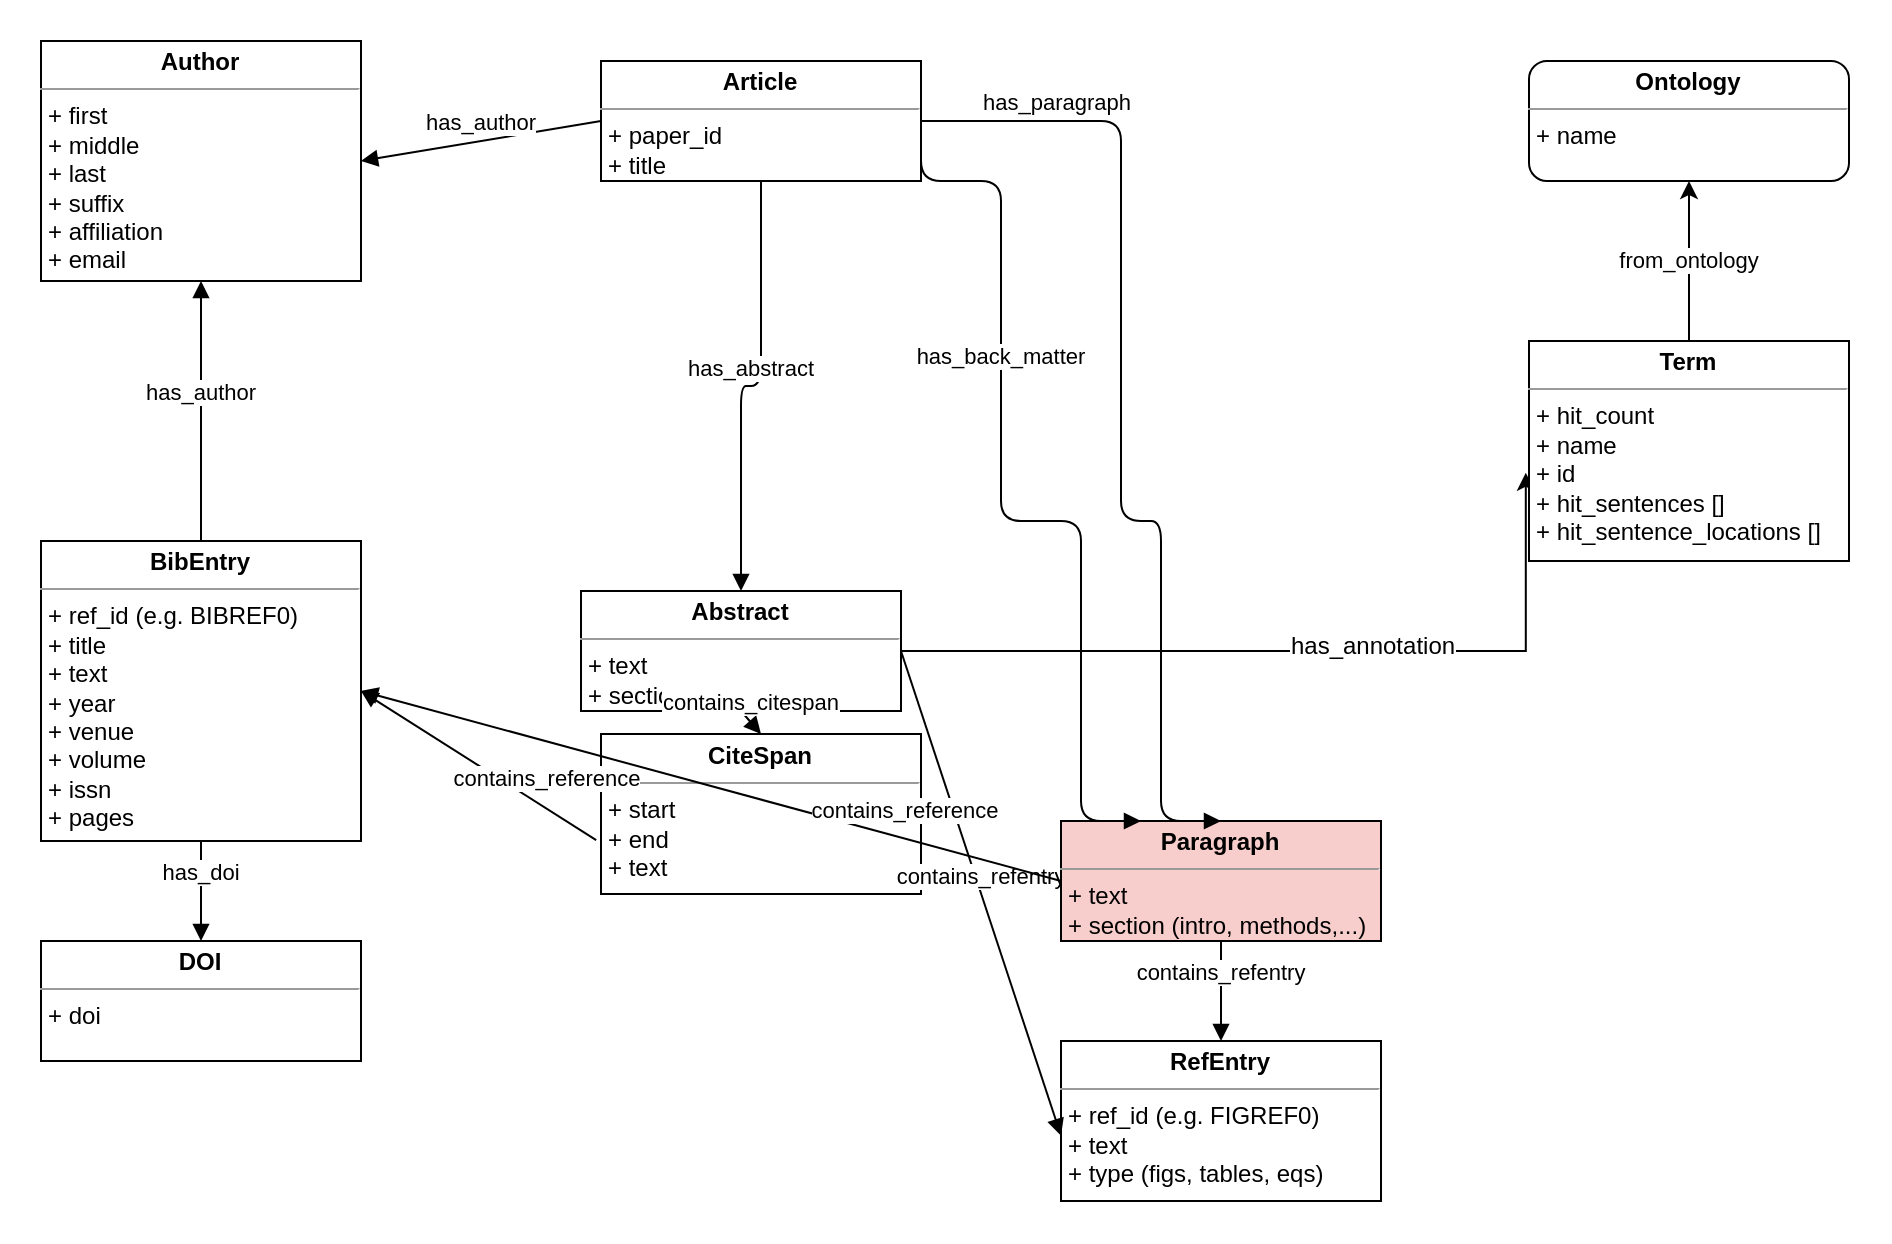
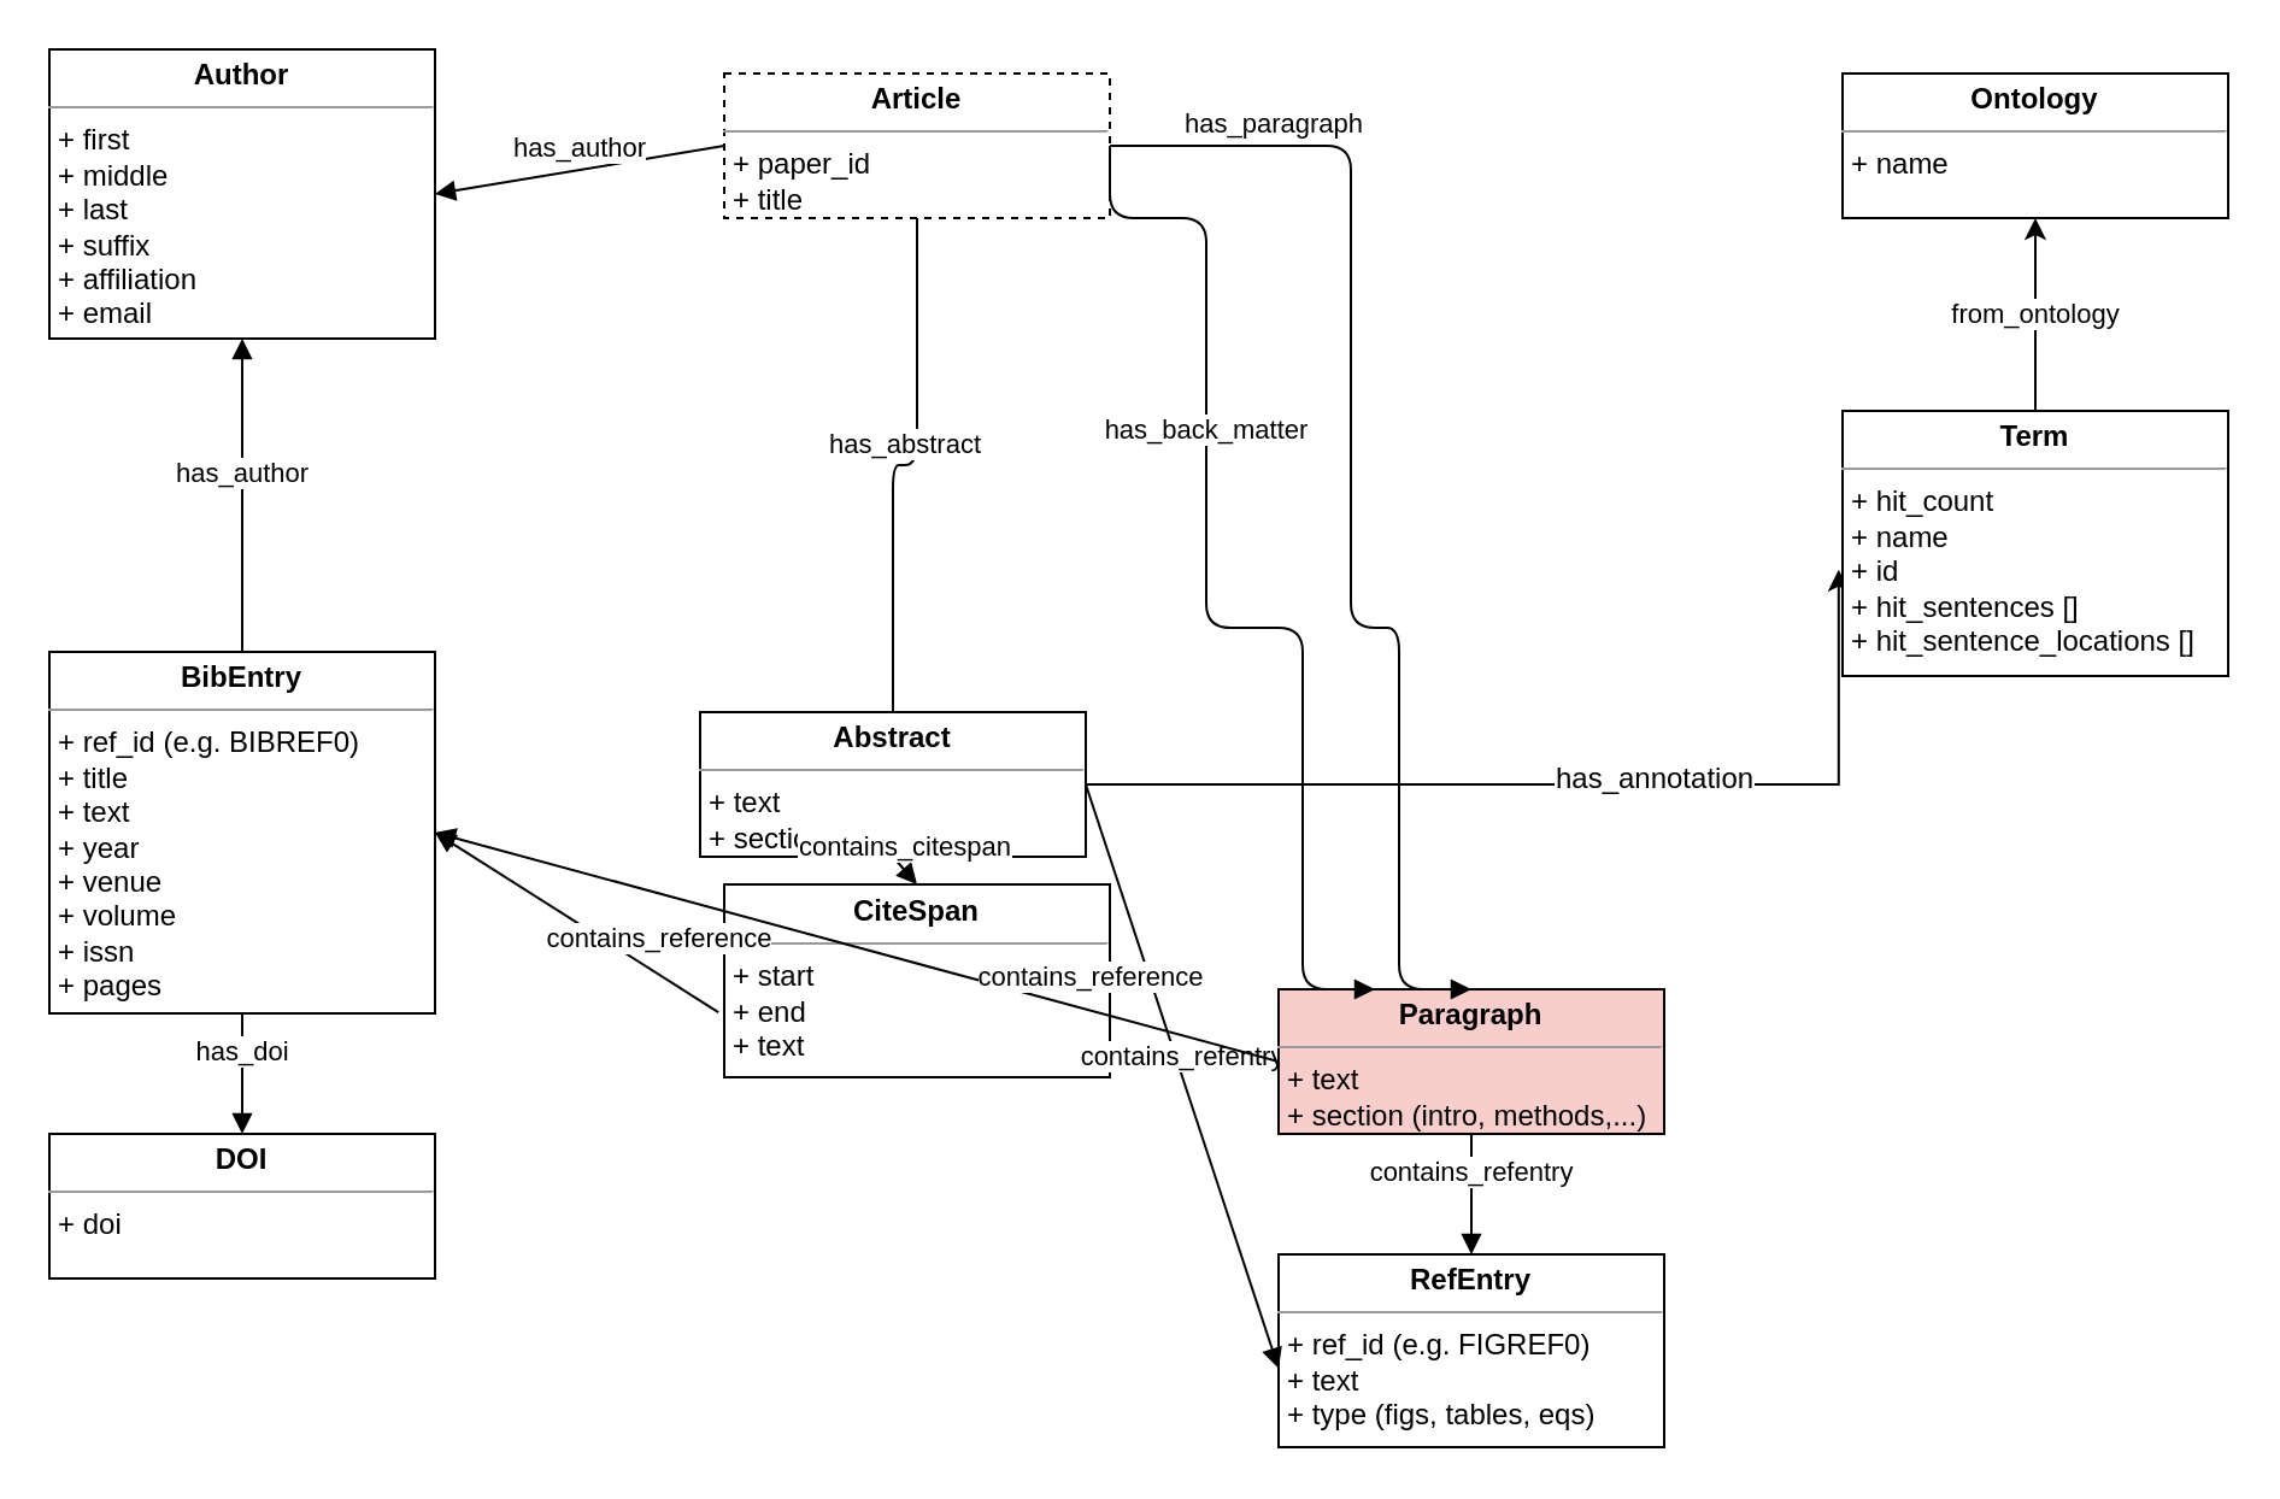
  <mxCell id="0" />
  <mxCell id="1" parent="0" />
- <mxCell id="2" value="&lt;p style=&quot;margin: 0px ; margin-top: 4px ; text-align: center&quot;&gt;&lt;b&gt;Article&lt;/b&gt;&lt;/p&gt;&lt;hr size=&quot;1&quot;&gt;&lt;p style=&quot;margin: 0px ; margin-left: 4px&quot;&gt;+ paper_id&lt;br&gt;&lt;/p&gt;&lt;p style=&quot;margin: 0px ; margin-left: 4px&quot;&gt;+ title&lt;br&gt;&lt;/p&gt;" style="verticalAlign=top;align=left;overflow=fill;fontSize=12;fontFamily=Helvetica;html=1;" parent="1" vertex="1"><mxGeometry x="300" y="30" width="160" height="60" as="geometry" /></mxCell>
+ <mxCell id="2" value="&lt;p style=&quot;margin: 0px ; margin-top: 4px ; text-align: center&quot;&gt;&lt;b&gt;Article&lt;/b&gt;&lt;/p&gt;&lt;hr size=&quot;1&quot;&gt;&lt;p style=&quot;margin: 0px ; margin-left: 4px&quot;&gt;+ paper_id&lt;br&gt;&lt;/p&gt;&lt;p style=&quot;margin: 0px ; margin-left: 4px&quot;&gt;+ title&lt;br&gt;&lt;/p&gt;" style="verticalAlign=top;align=left;overflow=fill;fontSize=12;fontFamily=Helvetica;html=1;dashed=1;" parent="1" vertex="1"><mxGeometry x="300" y="30" width="160" height="60" as="geometry" /></mxCell>
  <mxCell id="3" value="&lt;p style=&quot;margin: 0px ; margin-top: 4px ; text-align: center&quot;&gt;&lt;b&gt;Author&lt;/b&gt;&lt;/p&gt;&lt;hr size=&quot;1&quot;&gt;&lt;p style=&quot;margin: 0px ; margin-left: 4px&quot;&gt;+ first&lt;/p&gt;&lt;p style=&quot;margin: 0px ; margin-left: 4px&quot;&gt;+&amp;nbsp;middle&lt;/p&gt;&lt;p style=&quot;margin: 0px ; margin-left: 4px&quot;&gt;+&amp;nbsp;last&lt;/p&gt;&lt;p style=&quot;margin: 0px ; margin-left: 4px&quot;&gt;+&amp;nbsp;suffix&lt;/p&gt;&lt;p style=&quot;margin: 0px ; margin-left: 4px&quot;&gt;+&amp;nbsp;affiliation&lt;/p&gt;&lt;p style=&quot;margin: 0px ; margin-left: 4px&quot;&gt;+&amp;nbsp;email&lt;/p&gt;" style="verticalAlign=top;align=left;overflow=fill;fontSize=12;fontFamily=Helvetica;html=1;" parent="1" vertex="1"><mxGeometry x="20" y="20" width="160" height="120" as="geometry" /></mxCell>
  <mxCell id="4" value="has_author" style="html=1;verticalAlign=bottom;endArrow=block;entryX=1;entryY=0.5;entryDx=0;entryDy=0;exitX=0;exitY=0.5;exitDx=0;exitDy=0;" parent="1" source="2" target="3" edge="1"><mxGeometry width="80" relative="1" as="geometry"><mxPoint x="120" y="170" as="sourcePoint" /><mxPoint x="210" y="70" as="targetPoint" /></mxGeometry></mxCell>
  <mxCell id="5" value="" style="edgeStyle=orthogonalEdgeStyle;rounded=0;orthogonalLoop=1;jettySize=auto;html=1;entryX=-0.01;entryY=0.599;entryDx=0;entryDy=0;entryPerimeter=0;" edge="1" parent="1" source="7" target="25"><mxGeometry relative="1" as="geometry"><mxPoint x="700" y="330" as="targetPoint" /></mxGeometry></mxCell>
  <mxCell id="6" value="has_annotation" style="text;html=1;resizable=0;points=[];align=center;verticalAlign=middle;labelBackgroundColor=#ffffff;" vertex="1" connectable="0" parent="5"><mxGeometry x="0.172" y="3" relative="1" as="geometry"><mxPoint as="offset" /></mxGeometry></mxCell>
  <mxCell id="7" value="&lt;p style=&quot;margin: 4px 0px 0px ; text-align: center&quot;&gt;&lt;b&gt;Abstract&lt;/b&gt;&lt;br&gt;&lt;/p&gt;&lt;hr size=&quot;1&quot;&gt;&lt;p style=&quot;margin: 0px 0px 0px 4px&quot;&gt;+ text&lt;/p&gt;&lt;p style=&quot;margin: 0px 0px 0px 4px&quot;&gt;+&amp;nbsp;section&lt;/p&gt;" style="verticalAlign=top;align=left;overflow=fill;fontSize=12;fontFamily=Helvetica;html=1;" parent="1" vertex="1"><mxGeometry x="290" y="295" width="160" height="60" as="geometry" /></mxCell>
  <mxCell id="8" value="&lt;p style=&quot;margin: 4px 0px 0px ; text-align: center&quot;&gt;&lt;b&gt;CiteSpan&lt;/b&gt;&lt;br&gt;&lt;/p&gt;&lt;hr size=&quot;1&quot;&gt;&lt;p style=&quot;margin: 0px 0px 0px 4px&quot;&gt;+ start&lt;/p&gt;&lt;p style=&quot;margin: 0px 0px 0px 4px&quot;&gt;+ end&lt;/p&gt;&lt;p style=&quot;margin: 0px 0px 0px 4px&quot;&gt;+ text&lt;/p&gt;&lt;p style=&quot;margin: 0px 0px 0px 4px&quot;&gt;&lt;br&gt;&lt;/p&gt;" style="verticalAlign=top;align=left;overflow=fill;fontSize=12;fontFamily=Helvetica;html=1;" parent="1" vertex="1"><mxGeometry x="300" y="366.5" width="160" height="80" as="geometry" /></mxCell>
- <mxCell id="9" value="has_abstract" style="html=1;verticalAlign=bottom;endArrow=block;entryX=0.5;entryY=0;entryDx=0;entryDy=0;exitX=0.5;exitY=1;exitDx=0;exitDy=0;edgeStyle=orthogonalEdgeStyle;" parent="1" source="2" target="7" edge="1"><mxGeometry width="80" relative="1" as="geometry"><mxPoint x="127" y="173" as="sourcePoint" /><mxPoint x="290" y="230" as="targetPoint" /></mxGeometry></mxCell>
+ <mxCell id="9" value="has_abstract" style="html=1;verticalAlign=bottom;endArrow=none;entryX=0.5;entryY=0;entryDx=0;entryDy=0;exitX=0.5;exitY=1;exitDx=0;exitDy=0;edgeStyle=orthogonalEdgeStyle;" parent="1" source="2" target="7" edge="1"><mxGeometry width="80" relative="1" as="geometry"><mxPoint x="127" y="173" as="sourcePoint" /><mxPoint x="290" y="230" as="targetPoint" /></mxGeometry></mxCell>
  <mxCell id="10" value="contains_citespan" style="html=1;verticalAlign=bottom;endArrow=block;entryX=0.5;entryY=0;entryDx=0;entryDy=0;exitX=0.5;exitY=1;exitDx=0;exitDy=0;" parent="1" source="7" target="8" edge="1"><mxGeometry x="-0.098" width="80" relative="1" as="geometry"><mxPoint x="550" y="306.5" as="sourcePoint" /><mxPoint x="450" y="386.5" as="targetPoint" /><mxPoint as="offset" /></mxGeometry></mxCell>
  <mxCell id="11" value="&lt;p style=&quot;margin: 4px 0px 0px ; text-align: center&quot;&gt;&lt;b&gt;BibEntry&lt;/b&gt;&lt;br&gt;&lt;/p&gt;&lt;hr size=&quot;1&quot;&gt;&lt;p style=&quot;margin: 0px 0px 0px 4px&quot;&gt;+ ref_id (e.g. BIBREF0)&lt;/p&gt;&lt;p style=&quot;margin: 0px 0px 0px 4px&quot;&gt;+ title&lt;/p&gt;&lt;p style=&quot;margin: 0px 0px 0px 4px&quot;&gt;+ text&lt;/p&gt;&lt;p style=&quot;margin: 0px 0px 0px 4px&quot;&gt;+&amp;nbsp;year&lt;/p&gt;&lt;p style=&quot;margin: 0px 0px 0px 4px&quot;&gt;+&amp;nbsp;venue&lt;/p&gt;&lt;p style=&quot;margin: 0px 0px 0px 4px&quot;&gt;+&amp;nbsp;volume&lt;/p&gt;&lt;p style=&quot;margin: 0px 0px 0px 4px&quot;&gt;+ issn&lt;/p&gt;&lt;p style=&quot;margin: 0px 0px 0px 4px&quot;&gt;+&amp;nbsp;pages&lt;/p&gt;&lt;p style=&quot;margin: 0px 0px 0px 4px&quot;&gt;&lt;br&gt;&lt;/p&gt;" style="verticalAlign=top;align=left;overflow=fill;fontSize=12;fontFamily=Helvetica;html=1;" parent="1" vertex="1"><mxGeometry x="20" y="270" width="160" height="150" as="geometry" /></mxCell>
  <mxCell id="12" value="has_author" style="html=1;verticalAlign=bottom;endArrow=block;entryX=0.5;entryY=1;entryDx=0;entryDy=0;exitX=0.5;exitY=0;exitDx=0;exitDy=0;" parent="1" source="11" target="3" edge="1"><mxGeometry width="80" relative="1" as="geometry"><mxPoint x="310" y="70" as="sourcePoint" /><mxPoint x="190" y="90" as="targetPoint" /></mxGeometry></mxCell>
  <mxCell id="13" value="contains_reference" style="html=1;verticalAlign=bottom;endArrow=block;entryX=1;entryY=0.5;entryDx=0;entryDy=0;exitX=-0.015;exitY=0.663;exitDx=0;exitDy=0;exitPerimeter=0;" parent="1" source="8" target="11" edge="1"><mxGeometry x="-0.546" y="-5" width="80" relative="1" as="geometry"><mxPoint x="270" y="330" as="sourcePoint" /><mxPoint x="110" y="450" as="targetPoint" /><mxPoint as="offset" /></mxGeometry></mxCell>
  <mxCell id="14" value="&lt;p style=&quot;margin: 4px 0px 0px ; text-align: center&quot;&gt;&lt;b&gt;DOI&lt;/b&gt;&lt;br&gt;&lt;/p&gt;&lt;hr size=&quot;1&quot;&gt;&lt;p style=&quot;margin: 0px 0px 0px 4px&quot;&gt;+ doi&lt;/p&gt;" style="verticalAlign=top;align=left;overflow=fill;fontSize=12;fontFamily=Helvetica;html=1;" parent="1" vertex="1"><mxGeometry x="20" y="470" width="160" height="60" as="geometry" /></mxCell>
  <mxCell id="15" value="has_doi" style="html=1;verticalAlign=bottom;endArrow=block;entryX=0.5;entryY=0;entryDx=0;entryDy=0;exitX=0.5;exitY=1;exitDx=0;exitDy=0;" parent="1" source="11" target="14" edge="1"><mxGeometry width="80" relative="1" as="geometry"><mxPoint x="110" y="280" as="sourcePoint" /><mxPoint x="110" y="150" as="targetPoint" /></mxGeometry></mxCell>
  <mxCell id="16" value="&lt;p style=&quot;margin: 4px 0px 0px ; text-align: center&quot;&gt;&lt;b&gt;RefEntry&lt;/b&gt;&lt;br&gt;&lt;/p&gt;&lt;hr size=&quot;1&quot;&gt;&lt;p style=&quot;margin: 0px 0px 0px 4px&quot;&gt;+ ref_id (e.g. FIGREF0)&lt;/p&gt;&lt;p style=&quot;margin: 0px 0px 0px 4px&quot;&gt;+ text&lt;/p&gt;&lt;p style=&quot;margin: 0px 0px 0px 4px&quot;&gt;+ type (figs, tables, eqs)&lt;/p&gt;&lt;p style=&quot;margin: 0px 0px 0px 4px&quot;&gt;&lt;br&gt;&lt;/p&gt;" style="verticalAlign=top;align=left;overflow=fill;fontSize=12;fontFamily=Helvetica;html=1;" parent="1" vertex="1"><mxGeometry x="530" y="520" width="160" height="80" as="geometry" /></mxCell>
  <mxCell id="17" value="contains_refentry" style="html=1;verticalAlign=bottom;endArrow=block;entryX=0;entryY=0.592;entryDx=0;entryDy=0;exitX=1;exitY=0.5;exitDx=0;exitDy=0;entryPerimeter=0;" parent="1" source="7" target="16" edge="1"><mxGeometry width="80" relative="1" as="geometry"><mxPoint x="559.5" y="326.5" as="sourcePoint" /><mxPoint x="559.5" y="376.5" as="targetPoint" /></mxGeometry></mxCell>
  <mxCell id="18" value="&lt;p style=&quot;margin: 4px 0px 0px ; text-align: center&quot;&gt;&lt;b&gt;Paragraph&lt;/b&gt;&lt;br&gt;&lt;/p&gt;&lt;hr size=&quot;1&quot;&gt;&lt;p style=&quot;margin: 0px 0px 0px 4px&quot;&gt;+ text&lt;/p&gt;&lt;p style=&quot;margin: 0px 0px 0px 4px&quot;&gt;+&amp;nbsp;section (intro, methods,...)&lt;/p&gt;" style="verticalAlign=top;align=left;overflow=fill;fontSize=12;fontFamily=Helvetica;html=1;fillColor=#f8cecc;" parent="1" vertex="1"><mxGeometry x="530" y="410" width="160" height="60" as="geometry" /></mxCell>
  <mxCell id="19" value="has_paragraph" style="html=1;verticalAlign=bottom;endArrow=block;entryX=0.5;entryY=0;entryDx=0;entryDy=0;exitX=1;exitY=0.5;exitDx=0;exitDy=0;edgeStyle=orthogonalEdgeStyle;" parent="1" source="2" target="18" edge="1"><mxGeometry x="-0.73" width="80" relative="1" as="geometry"><mxPoint x="600" y="80" as="sourcePoint" /><mxPoint x="600" y="134" as="targetPoint" /><mxPoint as="offset" /><Array as="points"><mxPoint x="560" y="60" /><mxPoint x="560" y="260" /><mxPoint x="580" y="260" /><mxPoint x="580" y="410" /></Array></mxGeometry></mxCell>
  <mxCell id="20" value="contains_reference" style="html=1;verticalAlign=bottom;endArrow=block;entryX=1;entryY=0.5;entryDx=0;entryDy=0;exitX=0;exitY=0.5;exitDx=0;exitDy=0;" parent="1" source="18" target="11" edge="1"><mxGeometry x="-0.546" y="-5" width="80" relative="1" as="geometry"><mxPoint x="307.6" y="333.04" as="sourcePoint" /><mxPoint x="190" y="355" as="targetPoint" /><mxPoint as="offset" /></mxGeometry></mxCell>
  <mxCell id="21" value="contains_refentry" style="html=1;verticalAlign=bottom;endArrow=block;entryX=0.5;entryY=0;entryDx=0;entryDy=0;exitX=0.5;exitY=1;exitDx=0;exitDy=0;" parent="1" source="18" target="16" edge="1"><mxGeometry width="80" relative="1" as="geometry"><mxPoint x="470" y="280" as="sourcePoint" /><mxPoint x="550" y="453.86" as="targetPoint" /></mxGeometry></mxCell>
  <mxCell id="22" value="has_back_matter" style="html=1;verticalAlign=bottom;endArrow=block;entryX=0.25;entryY=0;entryDx=0;entryDy=0;exitX=1;exitY=0.5;exitDx=0;exitDy=0;edgeStyle=orthogonalEdgeStyle;" parent="1" source="2" target="18" edge="1"><mxGeometry x="-0.273" width="80" relative="1" as="geometry"><mxPoint x="470" y="70" as="sourcePoint" /><mxPoint x="620" y="154" as="targetPoint" /><mxPoint as="offset" /><Array as="points"><mxPoint x="460" y="90" /><mxPoint x="500" y="90" /><mxPoint x="500" y="260" /><mxPoint x="540" y="260" /><mxPoint x="540" y="410" /></Array></mxGeometry></mxCell>
- <mxCell id="23" value="&lt;p style=&quot;margin: 4px 0px 0px ; text-align: center&quot;&gt;&lt;b&gt;Ontology&lt;/b&gt;&lt;br&gt;&lt;/p&gt;&lt;hr size=&quot;1&quot;&gt;&lt;p style=&quot;margin: 0px 0px 0px 4px&quot;&gt;+ name&lt;/p&gt;" style="verticalAlign=top;align=left;overflow=fill;fontSize=12;fontFamily=Helvetica;html=1;rounded=1;" vertex="1" parent="1"><mxGeometry x="764" y="30" width="160" height="60" as="geometry" /></mxCell>
+ <mxCell id="23" value="&lt;p style=&quot;margin: 4px 0px 0px ; text-align: center&quot;&gt;&lt;b&gt;Ontology&lt;/b&gt;&lt;br&gt;&lt;/p&gt;&lt;hr size=&quot;1&quot;&gt;&lt;p style=&quot;margin: 0px 0px 0px 4px&quot;&gt;+ name&lt;/p&gt;" style="verticalAlign=top;align=left;overflow=fill;fontSize=12;fontFamily=Helvetica;html=1;" vertex="1" parent="1"><mxGeometry x="764" y="30" width="160" height="60" as="geometry" /></mxCell>
  <mxCell id="24" value="from_ontology" style="edgeStyle=orthogonalEdgeStyle;rounded=0;orthogonalLoop=1;jettySize=auto;html=1;" edge="1" parent="1" source="25" target="23"><mxGeometry relative="1" as="geometry" /></mxCell>
  <mxCell id="25" value="&lt;p style=&quot;margin: 4px 0px 0px ; text-align: center&quot;&gt;&lt;b&gt;Term&lt;/b&gt;&lt;br&gt;&lt;/p&gt;&lt;hr size=&quot;1&quot;&gt;&lt;p style=&quot;margin: 0px 0px 0px 4px&quot;&gt;+ hit_count&lt;/p&gt;&lt;p style=&quot;margin: 0px 0px 0px 4px&quot;&gt;+&amp;nbsp;name&lt;/p&gt;&lt;p style=&quot;margin: 0px 0px 0px 4px&quot;&gt;+ id&lt;/p&gt;&lt;p style=&quot;margin: 0px 0px 0px 4px&quot;&gt;+&amp;nbsp;hit_sentences []&lt;/p&gt;&lt;p style=&quot;margin: 0px 0px 0px 4px&quot;&gt;+&amp;nbsp;hit_sentence_locations []&lt;/p&gt;" style="verticalAlign=top;align=left;overflow=fill;fontSize=12;fontFamily=Helvetica;html=1;" vertex="1" parent="1"><mxGeometry x="764" y="170" width="160" height="110" as="geometry" /></mxCell>
